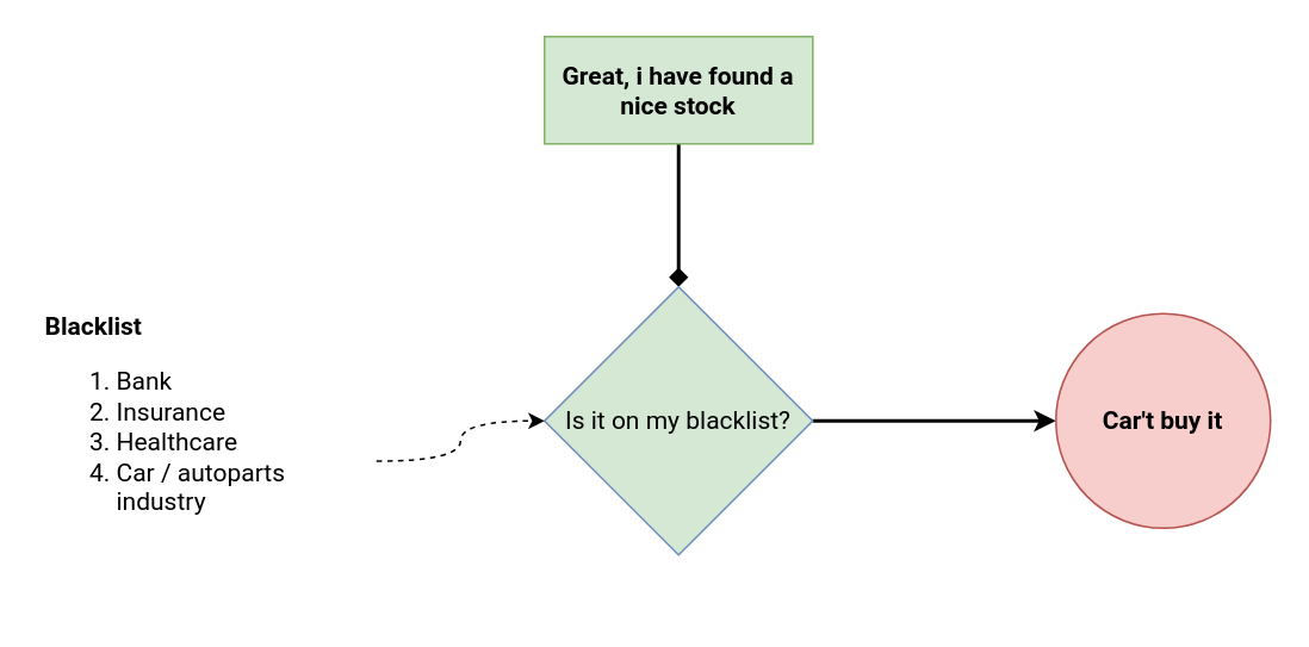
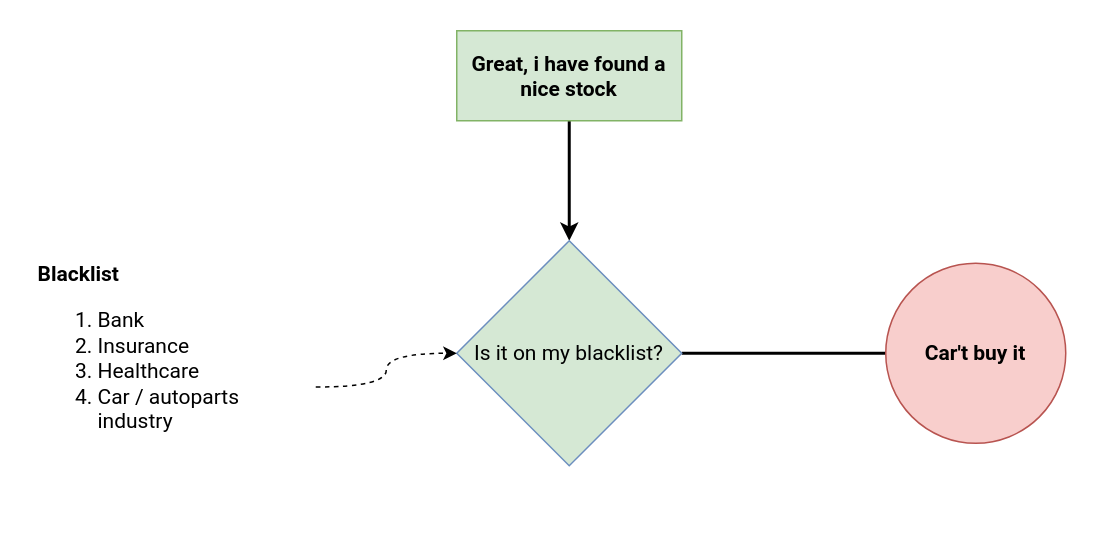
  <mxCell id="0" />
  <mxCell id="1" parent="0" />
- <mxCell id="2" style="edgeStyle=orthogonalEdgeStyle;rounded=0;orthogonalLoop=1;jettySize=auto;html=1;fontFamily=Roboto;fontSource=https%3A%2F%2Ffonts.googleapis.com%2Fcss%3Ffamily%3DRoboto;fontStyle=0;fontSize=16;strokeWidth=2;endArrow=diamond;" edge="1" parent="1" source="3" target="5"><mxGeometry relative="1" as="geometry" /></mxCell>
+ <mxCell id="2" style="edgeStyle=orthogonalEdgeStyle;rounded=0;orthogonalLoop=1;jettySize=auto;html=1;fontFamily=Roboto;fontSource=https%3A%2F%2Ffonts.googleapis.com%2Fcss%3Ffamily%3DRoboto;fontStyle=0;fontSize=16;strokeWidth=2;" edge="1" parent="1" source="3" target="5"><mxGeometry relative="1" as="geometry" /></mxCell>
  <mxCell id="3" value="Great, i have found a nice stock" style="rounded=0;whiteSpace=wrap;html=1;fillColor=#d5e8d4;strokeColor=#82b366;fontFamily=Roboto;fontSource=https%3A%2F%2Ffonts.googleapis.com%2Fcss%3Ffamily%3DRoboto;fontStyle=1;fontSize=14;" vertex="1" parent="1"><mxGeometry x="304" y="20" width="150" height="60" as="geometry" /></mxCell>
- <mxCell id="4" style="edgeStyle=orthogonalEdgeStyle;rounded=0;orthogonalLoop=1;jettySize=auto;html=1;fontFamily=Roboto;fontSource=https%3A%2F%2Ffonts.googleapis.com%2Fcss%3Ffamily%3DRoboto;fontStyle=0;fontSize=16;strokeWidth=2;" edge="1" parent="1" source="5" target="9"><mxGeometry relative="1" as="geometry" /></mxCell>
+ <mxCell id="4" style="edgeStyle=orthogonalEdgeStyle;rounded=0;orthogonalLoop=1;jettySize=auto;html=1;fontFamily=Roboto;fontSource=https%3A%2F%2Ffonts.googleapis.com%2Fcss%3Ffamily%3DRoboto;fontStyle=0;fontSize=16;strokeWidth=2;endArrow=none;" edge="1" parent="1" source="5" target="9"><mxGeometry relative="1" as="geometry" /></mxCell>
  <mxCell id="5" value="Is it on my blacklist?" style="rhombus;whiteSpace=wrap;html=1;fillColor=#d5e8d4;strokeColor=#6c8ebf;fontFamily=Roboto;fontSource=https%3A%2F%2Ffonts.googleapis.com%2Fcss%3Ffamily%3DRoboto;fontStyle=0;fontSize=14;" vertex="1" parent="1"><mxGeometry x="304" y="160" width="150" height="150" as="geometry" /></mxCell>
  <mxCell id="6" style="edgeStyle=orthogonalEdgeStyle;rounded=0;orthogonalLoop=1;jettySize=auto;html=1;strokeColor=none;fontFamily=Roboto;fontSource=https%3A%2F%2Ffonts.googleapis.com%2Fcss%3Ffamily%3DRoboto;fontStyle=0;fontSize=16;strokeWidth=2;" edge="1" parent="1" source="8" target="5"><mxGeometry relative="1" as="geometry" /></mxCell>
  <mxCell id="7" style="edgeStyle=orthogonalEdgeStyle;orthogonalLoop=1;jettySize=auto;html=1;curved=1;strokeColor=default;dashed=1;fontFamily=Roboto;fontSource=https%3A%2F%2Ffonts.googleapis.com%2Fcss%3Ffamily%3DRoboto;fontStyle=0;fontSize=14;" edge="1" parent="1" source="8" target="5"><mxGeometry relative="1" as="geometry" /></mxCell>
  <mxCell id="8" value="&lt;h1 style=&quot;font-size: 14px;&quot;&gt;Blacklist&lt;/h1&gt;&lt;div style=&quot;font-size: 14px;&quot;&gt;&lt;ol style=&quot;border-color: var(--border-color); font-size: 14px;&quot;&gt;&lt;li style=&quot;border-color: var(--border-color); font-size: 14px;&quot;&gt;Bank&lt;/li&gt;&lt;li style=&quot;border-color: var(--border-color); font-size: 14px;&quot;&gt;Insurance&lt;/li&gt;&lt;li style=&quot;border-color: var(--border-color); font-size: 14px;&quot;&gt;Healthcare&lt;/li&gt;&lt;li style=&quot;border-color: var(--border-color); font-size: 14px;&quot;&gt;Car / autoparts industry&lt;/li&gt;&lt;/ol&gt;&lt;/div&gt;" style="text;html=1;strokeColor=none;fillColor=none;spacing=5;spacingTop=-20;whiteSpace=wrap;overflow=hidden;rounded=0;fontFamily=Roboto;fontSource=https%3A%2F%2Ffonts.googleapis.com%2Fcss%3Ffamily%3DRoboto;fontStyle=0;fontSize=14;" vertex="1" parent="1"><mxGeometry x="20" y="175" width="190" height="165" as="geometry" /></mxCell>
  <mxCell id="9" value="Car't buy it" style="ellipse;whiteSpace=wrap;html=1;aspect=fixed;fillColor=#f8cecc;strokeColor=#b85450;fontFamily=Roboto;fontSource=https%3A%2F%2Ffonts.googleapis.com%2Fcss%3Ffamily%3DRoboto;fontStyle=1;fontSize=14;" vertex="1" parent="1"><mxGeometry x="590" y="175" width="120" height="120" as="geometry" /></mxCell>
